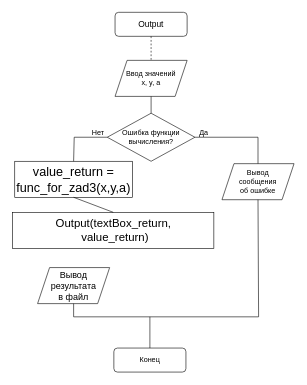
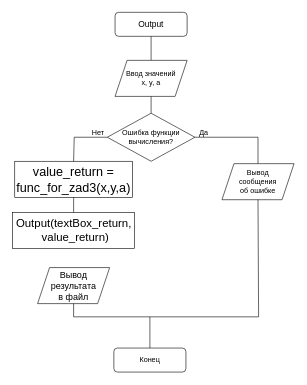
  <mxCell id="0" />
  <mxCell id="1" parent="0" />
  <mxCell id="2" value="Output" style="rounded=1;whiteSpace=wrap;html=1;fontSize=14;glass=0;strokeWidth=1;shadow=0;" parent="1" vertex="1"><mxGeometry x="191" y="20" width="120" height="40" as="geometry" /></mxCell>
  <mxCell id="3" value="Конец" style="rounded=1;whiteSpace=wrap;html=1;fontSize=12;glass=0;strokeWidth=1;shadow=0;" parent="1" vertex="1"><mxGeometry x="189" y="579" width="120" height="40" as="geometry" /></mxCell>
- <mxCell id="4" value="" style="endArrow=none;html=1;rounded=0;exitX=0.5;exitY=1;exitDx=0;exitDy=0;entryX=0.5;entryY=0;entryDx=0;entryDy=0;dashed=1;" parent="1" source="2" target="5" edge="1"><mxGeometry width="50" height="50" relative="1" as="geometry"><mxPoint x="417" y="295" as="sourcePoint" /><mxPoint x="249" y="70" as="targetPoint" /></mxGeometry></mxCell>
+ <mxCell id="4" value="" style="endArrow=none;html=1;rounded=0;exitX=0.5;exitY=1;exitDx=0;exitDy=0;entryX=0.5;entryY=0;entryDx=0;entryDy=0;" parent="1" source="2" target="5" edge="1"><mxGeometry width="50" height="50" relative="1" as="geometry"><mxPoint x="417" y="295" as="sourcePoint" /><mxPoint x="249" y="70" as="targetPoint" /></mxGeometry></mxCell>
  <mxCell id="5" value="Ввод значений&lt;br&gt;x, y, a" style="shape=parallelogram;perimeter=parallelogramPerimeter;whiteSpace=wrap;html=1;fixedSize=1;" parent="1" vertex="1"><mxGeometry x="191" y="100" width="120" height="60" as="geometry" /></mxCell>
  <mxCell id="6" value="Ошибка функции&lt;br&gt;вычисления?" style="rhombus;whiteSpace=wrap;html=1;" parent="1" vertex="1"><mxGeometry x="178" y="188" width="146" height="80" as="geometry" /></mxCell>
  <mxCell id="7" value="" style="endArrow=none;html=1;rounded=0;entryX=0.5;entryY=1;entryDx=0;entryDy=0;exitX=0.5;exitY=0;exitDx=0;exitDy=0;" parent="1" source="6" target="5" edge="1"><mxGeometry width="50" height="50" relative="1" as="geometry"><mxPoint x="250" y="187" as="sourcePoint" /><mxPoint x="467" y="245" as="targetPoint" /></mxGeometry></mxCell>
  <mxCell id="8" value="Вывод&lt;br&gt;сообщения&lt;br&gt;об ошибке" style="shape=parallelogram;perimeter=parallelogramPerimeter;whiteSpace=wrap;html=1;fixedSize=1;" parent="1" vertex="1"><mxGeometry x="369" y="272" width="120" height="60" as="geometry" /></mxCell>
  <mxCell id="9" value="" style="endArrow=none;html=1;rounded=0;exitX=1;exitY=0.5;exitDx=0;exitDy=0;" parent="1" source="6" edge="1"><mxGeometry width="50" height="50" relative="1" as="geometry"><mxPoint x="417" y="295" as="sourcePoint" /><mxPoint x="429" y="228" as="targetPoint" /></mxGeometry></mxCell>
  <mxCell id="10" value="" style="endArrow=none;html=1;rounded=0;exitX=0.5;exitY=0;exitDx=0;exitDy=0;" parent="1" source="8" edge="1"><mxGeometry width="50" height="50" relative="1" as="geometry"><mxPoint x="417" y="295" as="sourcePoint" /><mxPoint x="429" y="228" as="targetPoint" /></mxGeometry></mxCell>
  <mxCell id="11" value="Да" style="text;html=1;strokeColor=none;fillColor=none;align=center;verticalAlign=middle;whiteSpace=wrap;rounded=0;" parent="1" vertex="1"><mxGeometry x="309" y="205" width="60" height="30" as="geometry" /></mxCell>
  <mxCell id="12" value="" style="endArrow=none;html=1;rounded=0;entryX=0;entryY=0.5;entryDx=0;entryDy=0;" parent="1" target="6" edge="1"><mxGeometry width="50" height="50" relative="1" as="geometry"><mxPoint x="123" y="228" as="sourcePoint" /><mxPoint x="253" y="259" as="targetPoint" /></mxGeometry></mxCell>
  <mxCell id="13" value="Нет" style="text;html=1;strokeColor=none;fillColor=none;align=center;verticalAlign=middle;whiteSpace=wrap;rounded=0;" parent="1" vertex="1"><mxGeometry x="133" y="205" width="60" height="30" as="geometry" /></mxCell>
  <mxCell id="14" value="&lt;font style=&quot;font-size: 21px;&quot;&gt;value_return = &lt;br style=&quot;&quot;&gt;func_for_zad3(x,y,a)&lt;/font&gt;" style="rounded=0;whiteSpace=wrap;html=1;" parent="1" vertex="1"><mxGeometry x="24" y="268" width="196" height="60" as="geometry" /></mxCell>
  <mxCell id="15" value="" style="endArrow=none;html=1;rounded=0;entryX=0.5;entryY=0;entryDx=0;entryDy=0;" parent="1" target="14" edge="1"><mxGeometry width="50" height="50" relative="1" as="geometry"><mxPoint x="123" y="228" as="sourcePoint" /><mxPoint x="268" y="304" as="targetPoint" /></mxGeometry></mxCell>
- <mxCell id="16" value="&lt;font style=&quot;font-size: 19px;&quot;&gt;Output(textBox_return,&lt;br&gt;&amp;nbsp;value_return)&lt;/font&gt;" style="rounded=0;whiteSpace=wrap;html=1;" parent="1" vertex="1"><mxGeometry x="20.5" y="353" width="335" height="60" as="geometry" /></mxCell>
+ <mxCell id="16" value="&lt;font style=&quot;font-size: 19px;&quot;&gt;Output(textBox_return,&lt;br&gt;&amp;nbsp;value_return)&lt;/font&gt;" style="rounded=0;whiteSpace=wrap;html=1;" parent="1" vertex="1"><mxGeometry x="20.5" y="353" width="203" height="60" as="geometry" /></mxCell>
  <mxCell id="17" value="" style="endArrow=none;html=1;rounded=0;exitX=0.5;exitY=0;exitDx=0;exitDy=0;entryX=0.5;entryY=1;entryDx=0;entryDy=0;" parent="1" source="16" target="14" edge="1"><mxGeometry width="50" height="50" relative="1" as="geometry"><mxPoint x="209" y="383" as="sourcePoint" /><mxPoint x="259" y="333" as="targetPoint" /></mxGeometry></mxCell>
  <mxCell id="18" value="&lt;font style=&quot;font-size: 15px;&quot;&gt;Вывод&lt;br&gt;результата&lt;br&gt;в файл&lt;/font&gt;" style="shape=parallelogram;perimeter=parallelogramPerimeter;whiteSpace=wrap;html=1;fixedSize=1;" parent="1" vertex="1"><mxGeometry x="62" y="445" width="120" height="60" as="geometry" /></mxCell>
  <mxCell id="19" value="" style="endArrow=none;html=1;rounded=0;exitX=0.5;exitY=1;exitDx=0;exitDy=0;" parent="1" source="18" edge="1"><mxGeometry width="50" height="50" relative="1" as="geometry"><mxPoint x="209" y="383" as="sourcePoint" /><mxPoint x="122" y="527" as="targetPoint" /></mxGeometry></mxCell>
  <mxCell id="20" value="" style="endArrow=none;html=1;rounded=0;" parent="1" edge="1"><mxGeometry width="50" height="50" relative="1" as="geometry"><mxPoint x="122" y="527" as="sourcePoint" /><mxPoint x="430" y="527" as="targetPoint" /></mxGeometry></mxCell>
  <mxCell id="21" value="" style="endArrow=none;html=1;rounded=0;entryX=0.5;entryY=1;entryDx=0;entryDy=0;" parent="1" target="8" edge="1"><mxGeometry width="50" height="50" relative="1" as="geometry"><mxPoint x="430" y="527" as="sourcePoint" /><mxPoint x="259" y="333" as="targetPoint" /></mxGeometry></mxCell>
  <mxCell id="22" value="" style="endArrow=none;html=1;rounded=0;exitX=0.5;exitY=0;exitDx=0;exitDy=0;" parent="1" source="3" edge="1"><mxGeometry width="50" height="50" relative="1" as="geometry"><mxPoint x="117" y="572" as="sourcePoint" /><mxPoint x="249" y="527" as="targetPoint" /></mxGeometry></mxCell>
